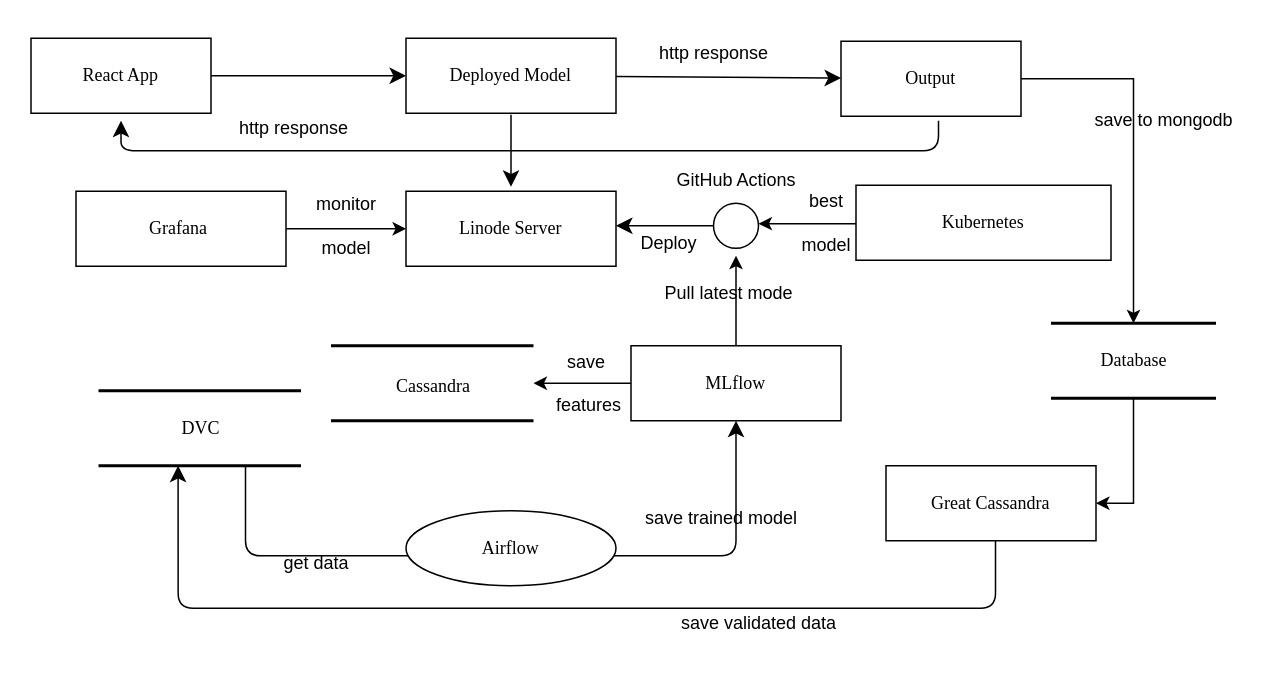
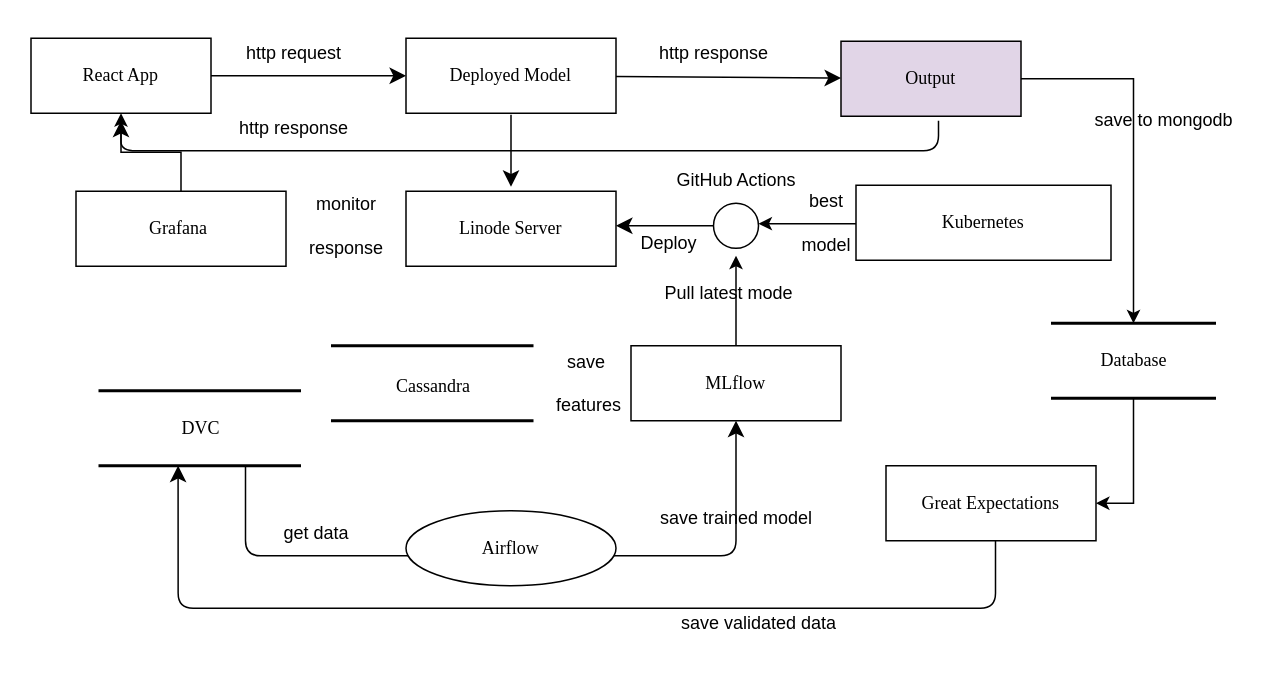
  <mxCell id="0" />
  <mxCell id="1" parent="0" />
  <mxCell id="2" style="edgeStyle=orthogonalEdgeStyle;rounded=0;orthogonalLoop=1;jettySize=auto;html=1;entryX=1;entryY=0.5;entryDx=0;entryDy=0;" parent="1" source="3" target="33" edge="1"><mxGeometry relative="1" as="geometry" /></mxCell>
  <mxCell id="3" value="Database" style="html=1;rounded=0;shadow=0;comic=0;labelBackgroundColor=none;strokeWidth=2;fontFamily=Verdana;fontSize=12;align=center;shape=mxgraph.ios7ui.horLines;" parent="1" vertex="1"><mxGeometry x="700" y="215" width="110" height="50" as="geometry" /></mxCell>
  <mxCell id="4" style="edgeStyle=none;html=1;labelBackgroundColor=none;startFill=0;startSize=8;endFill=1;endSize=8;fontFamily=Verdana;fontSize=12;" parent="1" source="5" edge="1"><mxGeometry relative="1" as="geometry"><mxPoint x="270" y="50" as="targetPoint" /></mxGeometry></mxCell>
  <mxCell id="5" value="React App" style="whiteSpace=wrap;html=1;rounded=0;shadow=0;comic=0;labelBackgroundColor=none;strokeWidth=1;fontFamily=Verdana;fontSize=12;align=center;" parent="1" vertex="1"><mxGeometry x="20" y="25" width="120" height="50" as="geometry" /></mxCell>
  <mxCell id="6" style="edgeStyle=none;html=1;labelBackgroundColor=none;startFill=0;startSize=8;endFill=1;endSize=8;fontFamily=Verdana;fontSize=12;" parent="1" edge="1"><mxGeometry relative="1" as="geometry"><mxPoint x="410" y="50.5" as="sourcePoint" /><mxPoint x="560" y="51.571" as="targetPoint" /></mxGeometry></mxCell>
  <mxCell id="7" style="edgeStyle=none;html=1;labelBackgroundColor=none;startFill=0;startSize=8;endFill=1;endSize=8;fontFamily=Verdana;fontSize=12;" parent="1" edge="1"><mxGeometry relative="1" as="geometry"><mxPoint x="340" y="76" as="sourcePoint" /><mxPoint x="340" y="124" as="targetPoint" /></mxGeometry></mxCell>
  <mxCell id="8" value="DVC" style="html=1;rounded=0;shadow=0;comic=0;labelBackgroundColor=none;strokeWidth=2;fontFamily=Verdana;fontSize=12;align=center;shape=mxgraph.ios7ui.horLines;" parent="1" vertex="1"><mxGeometry x="65" y="260" width="135" height="50" as="geometry" /></mxCell>
  <mxCell id="9" style="edgeStyle=none;html=1;labelBackgroundColor=none;startFill=0;startSize=8;endFill=1;endSize=8;fontFamily=Verdana;fontSize=12;" parent="1" source="11" edge="1"><mxGeometry relative="1" as="geometry"><mxPoint x="410" y="150" as="targetPoint" /><mxPoint x="410" y="149.93" as="sourcePoint" /></mxGeometry></mxCell>
  <mxCell id="10" style="edgeStyle=orthogonalEdgeStyle;html=1;labelBackgroundColor=none;startFill=0;startSize=8;endFill=1;endSize=8;fontFamily=Verdana;fontSize=12;entryX=0.5;entryY=1;entryDx=0;entryDy=0;" parent="1" source="8" target="20" edge="1"><mxGeometry relative="1" as="geometry"><Array as="points"><mxPoint x="163" y="370" /><mxPoint x="490" y="370" /></Array><mxPoint x="490" y="326" as="targetPoint" /></mxGeometry></mxCell>
  <mxCell id="11" value="" style="ellipse;whiteSpace=wrap;html=1;rounded=1;shadow=0;comic=0;labelBackgroundColor=none;strokeWidth=1;fontFamily=Verdana;fontSize=12;align=center;" parent="1" vertex="1"><mxGeometry x="475" y="135" width="30" height="30" as="geometry" /></mxCell>
  <mxCell id="12" style="edgeStyle=orthogonalEdgeStyle;rounded=0;orthogonalLoop=1;jettySize=auto;html=1;" parent="1" source="13" target="3" edge="1"><mxGeometry relative="1" as="geometry" /></mxCell>
- <mxCell id="13" value="Output" style="whiteSpace=wrap;html=1;rounded=0;shadow=0;comic=0;labelBackgroundColor=none;strokeWidth=1;fontFamily=Verdana;fontSize=12;align=center;" parent="1" vertex="1"><mxGeometry x="560" y="27" width="120" height="50" as="geometry" /></mxCell>
+ <mxCell id="13" value="Output" style="whiteSpace=wrap;html=1;rounded=0;shadow=0;comic=0;labelBackgroundColor=none;strokeWidth=1;fontFamily=Verdana;fontSize=12;align=center;fillColor=#e1d5e7;" parent="1" vertex="1"><mxGeometry x="560" y="27" width="120" height="50" as="geometry" /></mxCell>
  <mxCell id="14" value="Deployed Model" style="whiteSpace=wrap;html=1;rounded=0;shadow=0;comic=0;labelBackgroundColor=none;strokeWidth=1;fontFamily=Verdana;fontSize=12;align=center;" parent="1" vertex="1"><mxGeometry x="270" y="25" width="140" height="50" as="geometry" /></mxCell>
  <mxCell id="15" value="Linode Server" style="whiteSpace=wrap;html=1;rounded=0;shadow=0;comic=0;labelBackgroundColor=none;strokeWidth=1;fontFamily=Verdana;fontSize=12;align=center;" parent="1" vertex="1"><mxGeometry x="270" y="127" width="140" height="50" as="geometry" /></mxCell>
  <mxCell id="16" style="edgeStyle=orthogonalEdgeStyle;rounded=0;orthogonalLoop=1;jettySize=auto;html=1;" parent="1" edge="1"><mxGeometry relative="1" as="geometry"><mxPoint x="505" y="148.62" as="targetPoint" /><mxPoint x="575" y="148.62" as="sourcePoint" /></mxGeometry></mxCell>
  <mxCell id="17" value="Kubernetes" style="whiteSpace=wrap;html=1;rounded=0;shadow=0;comic=0;labelBackgroundColor=none;strokeWidth=1;fontFamily=Verdana;fontSize=12;align=center;" parent="1" vertex="1"><mxGeometry x="570" y="123" width="170" height="50" as="geometry" /></mxCell>
  <mxCell id="18" style="edgeStyle=orthogonalEdgeStyle;rounded=0;orthogonalLoop=1;jettySize=auto;html=1;" parent="1" source="20" edge="1"><mxGeometry relative="1" as="geometry"><mxPoint x="490" y="170" as="targetPoint" /></mxGeometry></mxCell>
- <mxCell id="19" style="edgeStyle=orthogonalEdgeStyle;rounded=0;orthogonalLoop=1;jettySize=auto;html=1;" parent="1" source="20" target="29" edge="1"><mxGeometry relative="1" as="geometry" /></mxCell>
  <mxCell id="20" value="MLflow" style="whiteSpace=wrap;html=1;rounded=0;shadow=0;comic=0;labelBackgroundColor=none;strokeWidth=1;fontFamily=Verdana;fontSize=12;align=center;" parent="1" vertex="1"><mxGeometry x="420" y="230" width="140" height="50" as="geometry" /></mxCell>
+ <mxCell id="21" value="http request" style="text;html=1;align=center;verticalAlign=middle;resizable=0;points=[];autosize=1;strokeColor=none;fillColor=none;" parent="1" vertex="1"><mxGeometry x="150" y="20" width="90" height="30" as="geometry" /></mxCell>
  <mxCell id="22" value="http response" style="text;html=1;align=center;verticalAlign=middle;resizable=0;points=[];autosize=1;strokeColor=none;fillColor=none;" parent="1" vertex="1"><mxGeometry x="425" y="20" width="100" height="30" as="geometry" /></mxCell>
  <mxCell id="23" value="save to mongodb" style="text;html=1;align=center;verticalAlign=middle;resizable=0;points=[];autosize=1;strokeColor=none;fillColor=none;" parent="1" vertex="1"><mxGeometry x="715" y="65" width="120" height="30" as="geometry" /></mxCell>
- <mxCell id="24" style="edgeStyle=orthogonalEdgeStyle;rounded=0;orthogonalLoop=1;jettySize=auto;html=1;entryX=0;entryY=0.5;entryDx=0;entryDy=0;" parent="1" source="25" target="15" edge="1"><mxGeometry relative="1" as="geometry" /></mxCell>
+ <mxCell id="24" style="edgeStyle=orthogonalEdgeStyle;rounded=0;orthogonalLoop=1;jettySize=auto;html=1;" parent="1" source="25" target="5" edge="1"><mxGeometry relative="1" as="geometry" /></mxCell>
  <mxCell id="25" value="Grafana&amp;nbsp;" style="whiteSpace=wrap;html=1;rounded=0;shadow=0;comic=0;labelBackgroundColor=none;strokeWidth=1;fontFamily=Verdana;fontSize=12;align=center;" parent="1" vertex="1"><mxGeometry x="50" y="127" width="140" height="50" as="geometry" /></mxCell>
  <mxCell id="26" value="Airflow" style="ellipse;whiteSpace=wrap;html=1;shadow=0;comic=0;labelBackgroundColor=none;strokeWidth=1;fontFamily=Verdana;fontSize=12;align=center;" parent="1" vertex="1"><mxGeometry x="270" y="340" width="140" height="50" as="geometry" /></mxCell>
  <mxCell id="27" style="edgeStyle=orthogonalEdgeStyle;html=1;labelBackgroundColor=none;startFill=0;startSize=8;endFill=1;endSize=8;fontFamily=Verdana;fontSize=12;" parent="1" edge="1"><mxGeometry relative="1" as="geometry"><Array as="points"><mxPoint x="625" y="100" /><mxPoint x="80" y="100" /><mxPoint x="80" y="80" /></Array><mxPoint x="625" y="80" as="sourcePoint" /><mxPoint x="80" y="80" as="targetPoint" /></mxGeometry></mxCell>
  <mxCell id="28" value="GitHub Actions" style="text;html=1;align=center;verticalAlign=middle;resizable=0;points=[];autosize=1;strokeColor=none;fillColor=none;" parent="1" vertex="1"><mxGeometry x="440" y="105" width="100" height="30" as="geometry" /></mxCell>
  <mxCell id="29" value="Cassandra&lt;span style=&quot;color: rgb(236, 236, 236); font-family: Söhne, ui-sans-serif, system-ui, -apple-system, &amp;quot;Segoe UI&amp;quot;, Roboto, Ubuntu, Cantarell, &amp;quot;Noto Sans&amp;quot;, sans-serif, &amp;quot;Helvetica Neue&amp;quot;, Arial, &amp;quot;Apple Color Emoji&amp;quot;, &amp;quot;Segoe UI Emoji&amp;quot;, &amp;quot;Segoe UI Symbol&amp;quot;, &amp;quot;Noto Color Emoji&amp;quot;; font-size: 16px; text-align: left; background-color: rgb(33, 33, 33);&quot;&gt; &lt;/span&gt;" style="html=1;rounded=0;shadow=0;comic=0;labelBackgroundColor=none;strokeWidth=2;fontFamily=Verdana;fontSize=12;align=center;shape=mxgraph.ios7ui.horLines;" parent="1" vertex="1"><mxGeometry x="220" y="230" width="135" height="50" as="geometry" /></mxCell>
  <mxCell id="30" value="save&lt;br&gt;&lt;br&gt;&amp;nbsp;features" style="text;html=1;align=center;verticalAlign=middle;resizable=0;points=[];autosize=1;strokeColor=none;fillColor=none;" parent="1" vertex="1"><mxGeometry x="355" y="225" width="70" height="60" as="geometry" /></mxCell>
- <mxCell id="31" value="monitor&lt;br&gt;&lt;br&gt;model" style="text;html=1;align=center;verticalAlign=middle;resizable=0;points=[];autosize=1;strokeColor=none;fillColor=none;" parent="1" vertex="1"><mxGeometry x="200" y="120" width="60" height="60" as="geometry" /></mxCell>
+ <mxCell id="31" value="monitor&lt;br&gt;&lt;br&gt;response" style="text;html=1;align=center;verticalAlign=middle;resizable=0;points=[];autosize=1;strokeColor=none;fillColor=none;" parent="1" vertex="1"><mxGeometry x="200" y="120" width="60" height="60" as="geometry" /></mxCell>
  <mxCell id="32" value="http response" style="text;html=1;align=center;verticalAlign=middle;resizable=0;points=[];autosize=1;strokeColor=none;fillColor=none;" parent="1" vertex="1"><mxGeometry x="145" y="70" width="100" height="30" as="geometry" /></mxCell>
- <mxCell id="33" value="Great Cassandra" style="whiteSpace=wrap;html=1;rounded=0;shadow=0;comic=0;labelBackgroundColor=none;strokeWidth=1;fontFamily=Verdana;fontSize=12;align=center;" parent="1" vertex="1"><mxGeometry x="590" y="310" width="140" height="50" as="geometry" /></mxCell>
+ <mxCell id="33" value="Great Expectations" style="whiteSpace=wrap;html=1;rounded=0;shadow=0;comic=0;labelBackgroundColor=none;strokeWidth=1;fontFamily=Verdana;fontSize=12;align=center;" parent="1" vertex="1"><mxGeometry x="590" y="310" width="140" height="50" as="geometry" /></mxCell>
  <mxCell id="34" style="edgeStyle=orthogonalEdgeStyle;html=1;labelBackgroundColor=none;startFill=0;startSize=8;endFill=1;endSize=8;fontFamily=Verdana;fontSize=12;entryX=0.393;entryY=1;entryDx=0;entryDy=0;entryPerimeter=0;" parent="1" target="8" edge="1"><mxGeometry relative="1" as="geometry"><Array as="points"><mxPoint x="663" y="405" /><mxPoint x="118" y="405" /></Array><mxPoint x="663" y="360" as="sourcePoint" /><mxPoint x="118" y="385" as="targetPoint" /></mxGeometry></mxCell>
- <mxCell id="35" value="save trained model" style="text;html=1;align=center;verticalAlign=middle;resizable=0;points=[];autosize=1;strokeColor=none;fillColor=none;" parent="1" vertex="1"><mxGeometry x="420" y="330" width="120" height="30" as="geometry" /></mxCell>
- <mxCell id="36" value="get data" style="text;html=1;align=center;verticalAlign=middle;resizable=0;points=[];autosize=1;strokeColor=none;fillColor=none;" parent="1" vertex="1"><mxGeometry x="175" y="360" width="70" height="30" as="geometry" /></mxCell>
+ <mxCell id="35" value="save trained model" style="text;html=1;align=center;verticalAlign=middle;resizable=0;points=[];autosize=1;strokeColor=none;fillColor=none;" parent="1" vertex="1"><mxGeometry x="430" y="330" width="120" height="30" as="geometry" /></mxCell>
+ <mxCell id="36" value="get data" style="text;html=1;align=center;verticalAlign=middle;resizable=0;points=[];autosize=1;strokeColor=none;fillColor=none;" parent="1" vertex="1"><mxGeometry x="175" y="340" width="70" height="30" as="geometry" /></mxCell>
  <mxCell id="37" value="Pull latest mode" style="text;html=1;align=center;verticalAlign=middle;resizable=0;points=[];autosize=1;strokeColor=none;fillColor=none;" parent="1" vertex="1"><mxGeometry x="430" y="180" width="110" height="30" as="geometry" /></mxCell>
  <mxCell id="38" value="save validated data" style="text;html=1;align=center;verticalAlign=middle;resizable=0;points=[];autosize=1;strokeColor=none;fillColor=none;" parent="1" vertex="1"><mxGeometry x="440" y="400" width="130" height="30" as="geometry" /></mxCell>
  <mxCell id="39" value="best &lt;br&gt;&lt;br&gt;model" style="text;html=1;align=center;verticalAlign=middle;resizable=0;points=[];autosize=1;strokeColor=none;fillColor=none;" parent="1" vertex="1"><mxGeometry x="520" y="118" width="60" height="60" as="geometry" /></mxCell>
  <mxCell id="40" value="Deploy" style="text;html=1;align=center;verticalAlign=middle;resizable=0;points=[];autosize=1;strokeColor=none;fillColor=none;" parent="1" vertex="1"><mxGeometry x="415" y="147" width="60" height="30" as="geometry" /></mxCell>
